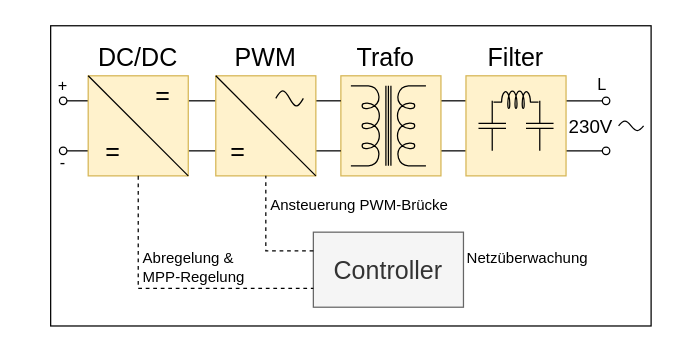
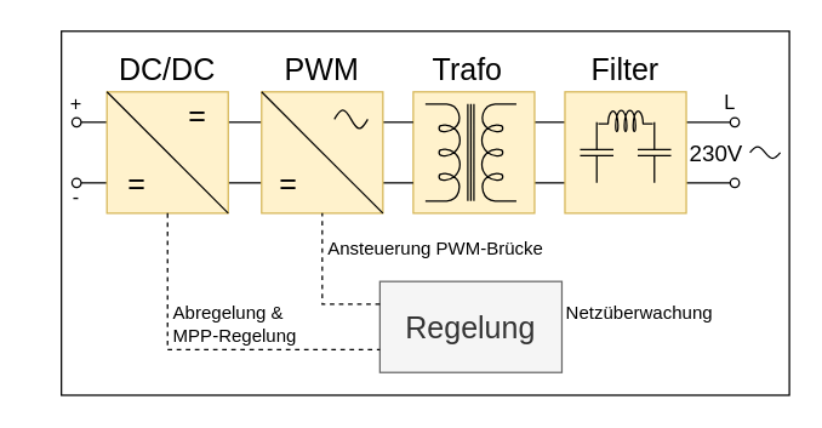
  <mxCell id="0" />
  <mxCell id="1" parent="0" />
  <mxCell id="2" value="" style="rounded=0;whiteSpace=wrap;html=1;" vertex="1" parent="1"><mxGeometry x="40" y="20" width="480" height="240" as="geometry" /></mxCell>
  <mxCell id="3" style="edgeStyle=orthogonalEdgeStyle;rounded=0;orthogonalLoop=1;jettySize=auto;html=1;exitX=1;exitY=0.25;exitDx=0;exitDy=0;entryX=0;entryY=0.25;entryDx=0;entryDy=0;endArrow=none;endFill=0;" edge="1" parent="1" source="5" target="17"><mxGeometry relative="1" as="geometry" /></mxCell>
  <mxCell id="4" style="edgeStyle=orthogonalEdgeStyle;rounded=0;orthogonalLoop=1;jettySize=auto;html=1;exitX=1;exitY=0.75;exitDx=0;exitDy=0;entryX=0;entryY=0.75;entryDx=0;entryDy=0;endArrow=none;endFill=0;" edge="1" parent="1" source="5" target="17"><mxGeometry relative="1" as="geometry" /></mxCell>
  <mxCell id="5" value="" style="whiteSpace=wrap;html=1;aspect=fixed;fillColor=#fff2cc;strokeColor=#d6b656;" vertex="1" parent="1"><mxGeometry x="272" y="60" width="80" height="80" as="geometry" /></mxCell>
  <mxCell id="6" style="edgeStyle=orthogonalEdgeStyle;rounded=0;orthogonalLoop=1;jettySize=auto;html=1;exitX=0;exitY=0.25;exitDx=0;exitDy=0;endArrow=oval;endFill=0;" edge="1" parent="1" source="10"><mxGeometry relative="1" as="geometry"><mxPoint x="50" y="80" as="targetPoint" /></mxGeometry></mxCell>
  <mxCell id="7" style="edgeStyle=orthogonalEdgeStyle;rounded=0;orthogonalLoop=1;jettySize=auto;html=1;exitX=0;exitY=0.75;exitDx=0;exitDy=0;endArrow=oval;endFill=0;" edge="1" parent="1" source="10"><mxGeometry relative="1" as="geometry"><mxPoint x="50" y="120" as="targetPoint" /></mxGeometry></mxCell>
  <mxCell id="8" style="edgeStyle=orthogonalEdgeStyle;rounded=0;orthogonalLoop=1;jettySize=auto;html=1;exitX=1;exitY=0.25;exitDx=0;exitDy=0;entryX=0;entryY=0.25;entryDx=0;entryDy=0;endArrow=none;endFill=0;" edge="1" parent="1" source="10" target="13"><mxGeometry relative="1" as="geometry" /></mxCell>
  <mxCell id="9" style="edgeStyle=orthogonalEdgeStyle;rounded=0;orthogonalLoop=1;jettySize=auto;html=1;exitX=1;exitY=0.75;exitDx=0;exitDy=0;entryX=0;entryY=0.75;entryDx=0;entryDy=0;endArrow=none;endFill=0;" edge="1" parent="1" source="10" target="13"><mxGeometry relative="1" as="geometry" /></mxCell>
  <mxCell id="10" value="" style="whiteSpace=wrap;html=1;aspect=fixed;fillColor=#fff2cc;strokeColor=#d6b656;" vertex="1" parent="1"><mxGeometry x="70" y="60" width="80" height="80" as="geometry" /></mxCell>
  <mxCell id="11" style="edgeStyle=orthogonalEdgeStyle;rounded=0;orthogonalLoop=1;jettySize=auto;html=1;exitX=1;exitY=0.25;exitDx=0;exitDy=0;entryX=0;entryY=0.25;entryDx=0;entryDy=0;endArrow=none;endFill=0;" edge="1" parent="1" source="13" target="5"><mxGeometry relative="1" as="geometry" /></mxCell>
  <mxCell id="12" style="edgeStyle=orthogonalEdgeStyle;rounded=0;orthogonalLoop=1;jettySize=auto;html=1;exitX=1;exitY=0.75;exitDx=0;exitDy=0;entryX=0;entryY=0.75;entryDx=0;entryDy=0;endArrow=none;endFill=0;" edge="1" parent="1" source="13" target="5"><mxGeometry relative="1" as="geometry" /></mxCell>
  <mxCell id="13" value="" style="whiteSpace=wrap;html=1;aspect=fixed;fillColor=#fff2cc;strokeColor=#d6b656;" vertex="1" parent="1"><mxGeometry x="172" y="60" width="80" height="80" as="geometry" /></mxCell>
  <mxCell id="14" value="" style="pointerEvents=1;verticalLabelPosition=bottom;shadow=0;dashed=0;align=center;html=1;verticalAlign=top;shape=mxgraph.electrical.inductors.transformer_2;rotation=90;" vertex="1" parent="1"><mxGeometry x="278" y="70" width="64" height="60" as="geometry" /></mxCell>
  <mxCell id="15" style="edgeStyle=orthogonalEdgeStyle;rounded=0;orthogonalLoop=1;jettySize=auto;html=1;exitX=1;exitY=0.25;exitDx=0;exitDy=0;endArrow=oval;endFill=0;entryX=0.925;entryY=0.25;entryDx=0;entryDy=0;entryPerimeter=0;" edge="1" parent="1" source="17" target="2"><mxGeometry relative="1" as="geometry"><mxPoint x="460" y="80" as="targetPoint" /></mxGeometry></mxCell>
  <mxCell id="16" style="edgeStyle=orthogonalEdgeStyle;rounded=0;orthogonalLoop=1;jettySize=auto;html=1;exitX=1;exitY=0.75;exitDx=0;exitDy=0;endArrow=oval;endFill=0;entryX=0.925;entryY=0.417;entryDx=0;entryDy=0;entryPerimeter=0;" edge="1" parent="1" source="17" target="2"><mxGeometry relative="1" as="geometry"><mxPoint x="460" y="120" as="targetPoint" /></mxGeometry></mxCell>
  <mxCell id="17" value="" style="whiteSpace=wrap;html=1;aspect=fixed;fillColor=#fff2cc;strokeColor=#d6b656;" vertex="1" parent="1"><mxGeometry x="372" y="60" width="80" height="80" as="geometry" /></mxCell>
- <mxCell id="18" value="&lt;font style=&quot;font-size: 20px;&quot;&gt;Controller&lt;/font&gt;" style="rounded=0;whiteSpace=wrap;html=1;fillColor=#f5f5f5;fontColor=#333333;strokeColor=#666666;" vertex="1" parent="1"><mxGeometry x="250" y="185" width="120" height="60" as="geometry" /></mxCell>
+ <mxCell id="18" value="&lt;font style=&quot;font-size: 20px;&quot;&gt;Regelung&lt;/font&gt;" style="rounded=0;whiteSpace=wrap;html=1;fillColor=#f5f5f5;fontColor=#333333;strokeColor=#666666;" vertex="1" parent="1"><mxGeometry x="250" y="185" width="120" height="60" as="geometry" /></mxCell>
  <mxCell id="19" value="&lt;font style=&quot;font-size: 20px;&quot;&gt;Trafo&lt;/font&gt;" style="text;html=1;strokeColor=none;fillColor=none;align=center;verticalAlign=middle;whiteSpace=wrap;rounded=0;" vertex="1" parent="1"><mxGeometry x="278" y="30" width="60" height="30" as="geometry" /></mxCell>
  <mxCell id="20" value="&lt;font style=&quot;font-size: 20px;&quot;&gt;Filter&lt;/font&gt;" style="text;html=1;strokeColor=none;fillColor=none;align=center;verticalAlign=middle;whiteSpace=wrap;rounded=0;" vertex="1" parent="1"><mxGeometry x="382" y="30" width="60" height="30" as="geometry" /></mxCell>
  <mxCell id="21" value="&lt;font style=&quot;font-size: 20px;&quot;&gt;PWM&lt;/font&gt;" style="text;html=1;strokeColor=none;fillColor=none;align=center;verticalAlign=middle;whiteSpace=wrap;rounded=0;" vertex="1" parent="1"><mxGeometry x="182" y="30" width="60" height="30" as="geometry" /></mxCell>
  <mxCell id="22" value="&lt;font style=&quot;font-size: 20px;&quot;&gt;DC/DC&lt;/font&gt;" style="text;html=1;strokeColor=none;fillColor=none;align=center;verticalAlign=middle;whiteSpace=wrap;rounded=0;" vertex="1" parent="1"><mxGeometry x="80" y="30" width="60" height="30" as="geometry" /></mxCell>
  <mxCell id="23" value="" style="pointerEvents=1;verticalLabelPosition=bottom;shadow=0;dashed=0;align=center;html=1;verticalAlign=top;shape=mxgraph.electrical.waveforms.sine_wave;" vertex="1" parent="1"><mxGeometry x="494" y="95" width="20" height="10" as="geometry" /></mxCell>
  <mxCell id="24" value="&lt;font style=&quot;font-size: 15px;&quot;&gt;230V&lt;/font&gt;" style="text;html=1;strokeColor=none;fillColor=none;align=center;verticalAlign=middle;whiteSpace=wrap;rounded=0;" vertex="1" parent="1"><mxGeometry x="442" y="85" width="60" height="30" as="geometry" /></mxCell>
  <mxCell id="25" value="&lt;font style=&quot;font-size: 13px;&quot;&gt;L&lt;/font&gt;" style="text;html=1;strokeColor=none;fillColor=none;align=center;verticalAlign=middle;whiteSpace=wrap;rounded=0;" vertex="1" parent="1"><mxGeometry x="451" y="52" width="60" height="30" as="geometry" /></mxCell>
  <mxCell id="26" value="&lt;font style=&quot;font-size: 13px;&quot;&gt;+&lt;/font&gt;" style="text;html=1;strokeColor=none;fillColor=none;align=center;verticalAlign=middle;whiteSpace=wrap;rounded=0;" vertex="1" parent="1"><mxGeometry x="20" y="53" width="60" height="30" as="geometry" /></mxCell>
  <mxCell id="27" value="&lt;font style=&quot;font-size: 13px;&quot;&gt;-&lt;/font&gt;" style="text;html=1;strokeColor=none;fillColor=none;align=center;verticalAlign=middle;whiteSpace=wrap;rounded=0;" vertex="1" parent="1"><mxGeometry x="20" y="114" width="60" height="30" as="geometry" /></mxCell>
  <mxCell id="28" value="&lt;font style=&quot;font-size: 20px;&quot;&gt;=&lt;/font&gt;" style="text;html=1;strokeColor=none;fillColor=none;align=center;verticalAlign=middle;whiteSpace=wrap;rounded=0;" vertex="1" parent="1"><mxGeometry x="60" y="105" width="60" height="30" as="geometry" /></mxCell>
  <mxCell id="29" value="" style="endArrow=none;html=1;rounded=0;entryX=1;entryY=1;entryDx=0;entryDy=0;exitX=0;exitY=0;exitDx=0;exitDy=0;" edge="1" parent="1" source="10" target="10"><mxGeometry width="50" height="50" relative="1" as="geometry"><mxPoint x="240" y="150" as="sourcePoint" /><mxPoint x="290" y="100" as="targetPoint" /></mxGeometry></mxCell>
  <mxCell id="30" value="&lt;font style=&quot;font-size: 20px;&quot;&gt;=&lt;/font&gt;" style="text;html=1;strokeColor=none;fillColor=none;align=center;verticalAlign=middle;whiteSpace=wrap;rounded=0;" vertex="1" parent="1"><mxGeometry x="100" y="60" width="60" height="30" as="geometry" /></mxCell>
  <mxCell id="31" value="&lt;font style=&quot;font-size: 20px;&quot;&gt;=&lt;/font&gt;" style="text;html=1;strokeColor=none;fillColor=none;align=center;verticalAlign=middle;whiteSpace=wrap;rounded=0;" vertex="1" parent="1"><mxGeometry x="160" y="105" width="60" height="30" as="geometry" /></mxCell>
  <mxCell id="32" value="" style="endArrow=none;html=1;rounded=0;entryX=1;entryY=1;entryDx=0;entryDy=0;exitX=0;exitY=0;exitDx=0;exitDy=0;" edge="1" parent="1"><mxGeometry width="50" height="50" relative="1" as="geometry"><mxPoint x="172" y="60" as="sourcePoint" /><mxPoint x="252" y="140" as="targetPoint" /></mxGeometry></mxCell>
  <mxCell id="33" value="" style="pointerEvents=1;verticalLabelPosition=bottom;shadow=0;dashed=0;align=center;html=1;verticalAlign=top;shape=mxgraph.electrical.waveforms.sine_wave;" vertex="1" parent="1"><mxGeometry x="220" y="70" width="22" height="16.18" as="geometry" /></mxCell>
  <mxCell id="34" value="" style="pointerEvents=1;verticalLabelPosition=bottom;shadow=0;dashed=0;align=center;html=1;verticalAlign=top;shape=mxgraph.electrical.capacitors.capacitor_1;direction=south;" vertex="1" parent="1"><mxGeometry x="420" y="80" width="22" height="40" as="geometry" /></mxCell>
  <mxCell id="35" value="" style="pointerEvents=1;verticalLabelPosition=bottom;shadow=0;dashed=0;align=center;html=1;verticalAlign=top;shape=mxgraph.electrical.capacitors.capacitor_1;direction=south;" vertex="1" parent="1"><mxGeometry x="382" y="80" width="22" height="40" as="geometry" /></mxCell>
  <mxCell id="36" value="" style="pointerEvents=1;verticalLabelPosition=bottom;shadow=0;dashed=0;align=center;html=1;verticalAlign=top;shape=mxgraph.electrical.inductors.inductor_5;" vertex="1" parent="1"><mxGeometry x="394" y="72" width="36" height="14" as="geometry" /></mxCell>
  <mxCell id="37" value="" style="endArrow=none;dashed=1;html=1;rounded=0;exitX=0;exitY=0.25;exitDx=0;exitDy=0;entryX=0.5;entryY=1;entryDx=0;entryDy=0;" edge="1" parent="1" source="18" target="13"><mxGeometry width="50" height="50" relative="1" as="geometry"><mxPoint x="220" y="150" as="sourcePoint" /><mxPoint x="270" y="100" as="targetPoint" /><Array as="points"><mxPoint x="212" y="200" /></Array></mxGeometry></mxCell>
  <mxCell id="38" value="" style="endArrow=none;dashed=1;html=1;rounded=0;exitX=0.5;exitY=1;exitDx=0;exitDy=0;entryX=0;entryY=0.75;entryDx=0;entryDy=0;" edge="1" parent="1" source="10" target="18"><mxGeometry width="50" height="50" relative="1" as="geometry"><mxPoint x="220" y="150" as="sourcePoint" /><mxPoint x="270" y="100" as="targetPoint" /><Array as="points"><mxPoint x="110" y="230" /></Array></mxGeometry></mxCell>
  <mxCell id="39" value="&lt;font style=&quot;font-size: 12px;&quot;&gt;Abregelung &amp;amp;&lt;br&gt;MPP-Regelung&lt;br&gt;&lt;/font&gt;" style="text;html=1;strokeColor=none;fillColor=none;align=left;verticalAlign=middle;whiteSpace=wrap;rounded=0;" vertex="1" parent="1"><mxGeometry x="112" y="200.5" width="210" height="25" as="geometry" /></mxCell>
  <mxCell id="40" value="&lt;font style=&quot;font-size: 12px;&quot;&gt;Ansteuerung PWM-Brücke&lt;br&gt;&lt;/font&gt;" style="text;html=1;strokeColor=none;fillColor=none;align=left;verticalAlign=middle;whiteSpace=wrap;rounded=0;" vertex="1" parent="1"><mxGeometry x="214" y="151" width="146" height="25" as="geometry" /></mxCell>
  <mxCell id="41" value="&lt;font style=&quot;font-size: 12px;&quot;&gt;Netzüberwachung&lt;br&gt;&lt;/font&gt;" style="text;html=1;strokeColor=none;fillColor=none;align=left;verticalAlign=middle;whiteSpace=wrap;rounded=0;" vertex="1" parent="1"><mxGeometry x="371" y="193" width="120" height="25" as="geometry" /></mxCell>
